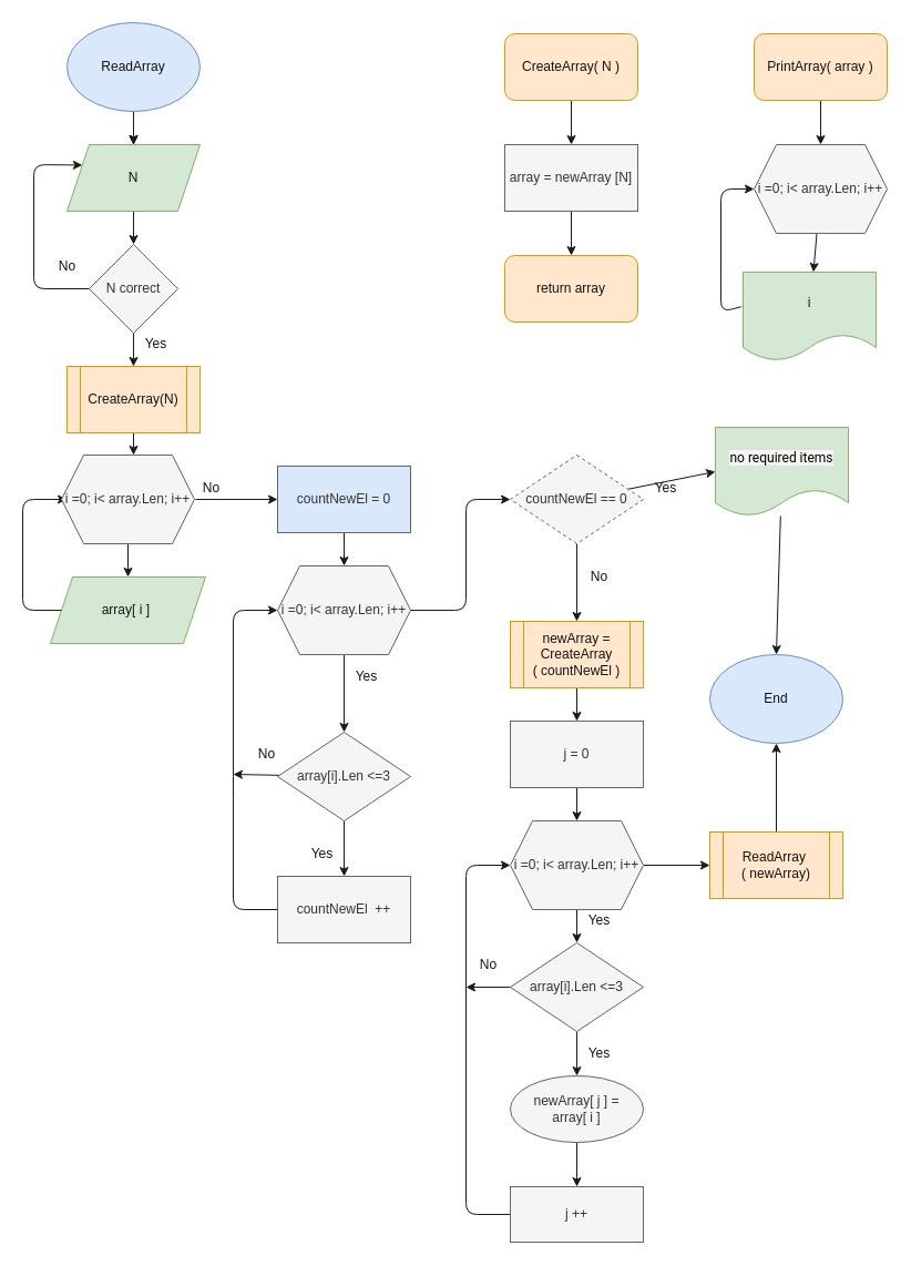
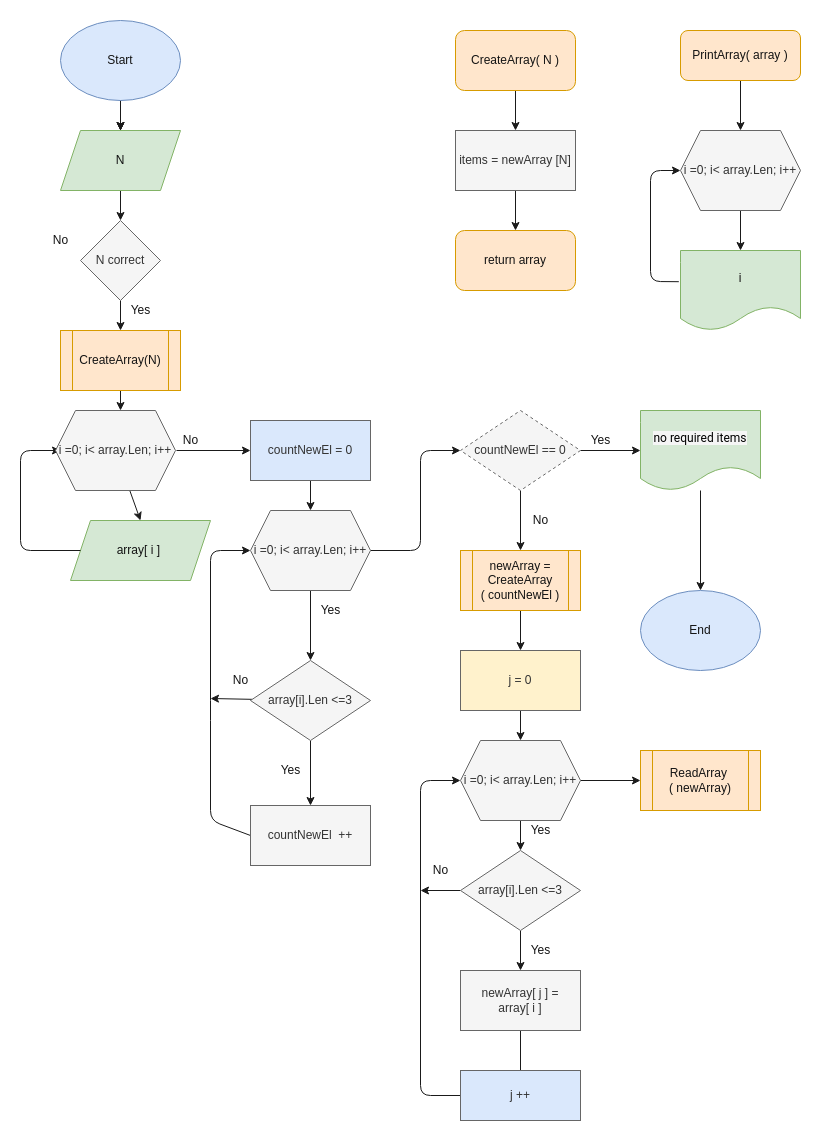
  <mxCell id="0" />
  <mxCell id="1" parent="0" />
  <mxCell id="2" value="" style="edgeStyle=none;html=1;fontColor=#141414;" parent="1" source="5" target="7" edge="1"><mxGeometry relative="1" as="geometry" /></mxCell>
  <mxCell id="3" style="edgeStyle=none;html=1;entryX=0.5;entryY=0;entryDx=0;entryDy=0;fontColor=#141414;" parent="1" source="5" target="7" edge="1"><mxGeometry relative="1" as="geometry" /></mxCell>
  <mxCell id="4" style="edgeStyle=none;html=1;fontColor=#141414;strokeColor=#1A1A1A;" parent="1" source="5" edge="1"><mxGeometry relative="1" as="geometry"><mxPoint x="120" y="130" as="targetPoint" /></mxGeometry></mxCell>
- <mxCell id="5" value="&lt;font color=&quot;#141414&quot;&gt;ReadArray&lt;/font&gt;" style="ellipse;whiteSpace=wrap;html=1;fillColor=#dae8fc;strokeColor=#6c8ebf;" parent="1" vertex="1"><mxGeometry x="60" y="20" width="120" height="80" as="geometry" /></mxCell>
+ <mxCell id="5" value="&lt;font color=&quot;#141414&quot;&gt;Start&lt;/font&gt;" style="ellipse;whiteSpace=wrap;html=1;fillColor=#dae8fc;strokeColor=#6c8ebf;" parent="1" vertex="1"><mxGeometry x="60" y="20" width="120" height="80" as="geometry" /></mxCell>
  <mxCell id="6" style="edgeStyle=none;html=1;fontColor=#141414;strokeColor=#1A1A1A;" parent="1" source="7" edge="1"><mxGeometry relative="1" as="geometry"><mxPoint x="120" y="220" as="targetPoint" /></mxGeometry></mxCell>
  <mxCell id="7" value="&lt;font color=&quot;#141414&quot;&gt;N&lt;/font&gt;" style="shape=parallelogram;perimeter=parallelogramPerimeter;whiteSpace=wrap;html=1;fixedSize=1;fillColor=#d5e8d4;strokeColor=#82b366;" parent="1" vertex="1"><mxGeometry x="60" y="130" width="120" height="60" as="geometry" /></mxCell>
  <mxCell id="8" style="edgeStyle=none;html=1;fontColor=#141414;strokeColor=#1A1A1A;" parent="1" source="9" edge="1"><mxGeometry relative="1" as="geometry"><mxPoint x="515" y="130" as="targetPoint" /></mxGeometry></mxCell>
  <mxCell id="9" value="&lt;font color=&quot;#141414&quot;&gt;CreateArray( N )&lt;/font&gt;" style="rounded=1;whiteSpace=wrap;html=1;fillColor=#ffe6cc;strokeColor=#d79b00;" parent="1" vertex="1"><mxGeometry x="455" y="30" width="120" height="60" as="geometry" /></mxCell>
  <mxCell id="10" style="edgeStyle=none;html=1;fontColor=#141414;strokeColor=#1A1A1A;" parent="1" source="11" edge="1"><mxGeometry relative="1" as="geometry"><mxPoint x="515" y="230" as="targetPoint" /></mxGeometry></mxCell>
- <mxCell id="11" value="array = newArray [N]" style="rounded=0;whiteSpace=wrap;html=1;fontColor=#333333;fillColor=#f5f5f5;strokeColor=#666666;" parent="1" vertex="1"><mxGeometry x="455" y="130" width="120" height="60" as="geometry" /></mxCell>
+ <mxCell id="11" value="items = newArray [N]" style="rounded=0;whiteSpace=wrap;html=1;fontColor=#333333;fillColor=#f5f5f5;strokeColor=#666666;" parent="1" vertex="1"><mxGeometry x="455" y="130" width="120" height="60" as="geometry" /></mxCell>
  <mxCell id="12" value="&lt;font color=&quot;#141414&quot;&gt;return array&lt;/font&gt;" style="rounded=1;whiteSpace=wrap;html=1;fillColor=#ffe6cc;strokeColor=#d79b00;" parent="1" vertex="1"><mxGeometry x="455" y="230" width="120" height="60" as="geometry" /></mxCell>
  <mxCell id="13" style="edgeStyle=none;html=1;fontColor=#141414;strokeColor=#1A1A1A;" parent="1" source="14" edge="1"><mxGeometry relative="1" as="geometry"><mxPoint x="120" y="410" as="targetPoint" /></mxGeometry></mxCell>
  <mxCell id="14" value="&lt;font color=&quot;#141414&quot;&gt;CreateArray(N)&lt;/font&gt;" style="shape=process;whiteSpace=wrap;html=1;backgroundOutline=1;fillColor=#ffe6cc;strokeColor=#d79b00;" parent="1" vertex="1"><mxGeometry x="60" y="330" width="120" height="60" as="geometry" /></mxCell>
  <mxCell id="15" style="edgeStyle=none;html=1;exitX=0.033;exitY=1;exitDx=0;exitDy=0;fontColor=#141414;strokeColor=#1A1A1A;entryX=0;entryY=0.5;entryDx=0;entryDy=0;exitPerimeter=0;" parent="1" source="55" edge="1" target="19"><mxGeometry relative="1" as="geometry"><mxPoint x="220" y="450" as="targetPoint" /><mxPoint x="160" y="510" as="sourcePoint" /></mxGeometry></mxCell>
- <mxCell id="16" value="&lt;font color=&quot;#141414&quot;&gt;array[ i ]&amp;nbsp;&lt;br&gt;&lt;/font&gt;" style="shape=parallelogram;perimeter=parallelogramPerimeter;whiteSpace=wrap;html=1;fixedSize=1;fillColor=#d5e8d4;strokeColor=#82b366;" parent="1" vertex="1"><mxGeometry x="45" y="520" width="140" height="60" as="geometry" /></mxCell>
+ <mxCell id="16" value="&lt;font color=&quot;#141414&quot;&gt;array[ i ]&amp;nbsp;&lt;br&gt;&lt;/font&gt;" style="shape=parallelogram;perimeter=parallelogramPerimeter;whiteSpace=wrap;html=1;fixedSize=1;fillColor=#d5e8d4;strokeColor=#82b366;" parent="1" vertex="1"><mxGeometry x="70" y="520" width="140" height="60" as="geometry" /></mxCell>
  <mxCell id="17" style="edgeStyle=none;html=1;entryX=0;entryY=0.5;entryDx=0;entryDy=0;fontColor=#141414;strokeColor=#1A1A1A;exitX=0;exitY=0.5;exitDx=0;exitDy=0;" parent="1" source="16" edge="1"><mxGeometry relative="1" as="geometry"><Array as="points"><mxPoint x="20" y="550" /><mxPoint x="20" y="450" /></Array><mxPoint x="40" y="630" as="sourcePoint" /><mxPoint x="60" y="450" as="targetPoint" /></mxGeometry></mxCell>
  <mxCell id="18" style="edgeStyle=none;html=1;entryX=0.5;entryY=0;entryDx=0;entryDy=0;strokeColor=#1A1A1A;" edge="1" parent="1" source="19" target="22"><mxGeometry relative="1" as="geometry" /></mxCell>
  <mxCell id="19" value="countNewEl = 0" style="rounded=0;whiteSpace=wrap;html=1;fontColor=#333333;fillColor=#dae8fc;strokeColor=#666666;" parent="1" vertex="1"><mxGeometry x="250" y="420" width="120" height="60" as="geometry" /></mxCell>
  <mxCell id="20" style="edgeStyle=none;html=1;exitX=0.5;exitY=1;exitDx=0;exitDy=0;fontColor=#141414;strokeColor=#1A1A1A;entryX=0.5;entryY=0;entryDx=0;entryDy=0;" parent="1" source="22" edge="1" target="25"><mxGeometry relative="1" as="geometry"><mxPoint x="280" y="610" as="targetPoint" /></mxGeometry></mxCell>
  <mxCell id="21" style="edgeStyle=none;html=1;exitX=1;exitY=0.5;exitDx=0;exitDy=0;fontColor=#141414;strokeColor=#1A1A1A;entryX=0;entryY=0.5;entryDx=0;entryDy=0;" parent="1" source="22" target="60" edge="1"><mxGeometry relative="1" as="geometry"><mxPoint x="380" y="440" as="targetPoint" /><Array as="points"><mxPoint x="420" y="550" /><mxPoint x="420" y="450" /></Array></mxGeometry></mxCell>
  <mxCell id="22" value="i =0; i&amp;lt; array.Len; i++" style="shape=hexagon;perimeter=hexagonPerimeter2;whiteSpace=wrap;html=1;fixedSize=1;fontColor=#333333;fillColor=#f5f5f5;strokeColor=#666666;" parent="1" vertex="1"><mxGeometry x="250" y="510" width="120" height="80" as="geometry" /></mxCell>
  <mxCell id="23" value="" style="edgeStyle=none;html=1;fontColor=#141414;strokeColor=#1A1A1A;" parent="1" source="25" target="27" edge="1"><mxGeometry relative="1" as="geometry" /></mxCell>
  <mxCell id="24" style="edgeStyle=none;html=1;strokeColor=#1A1A1A;" edge="1" parent="1" source="25"><mxGeometry relative="1" as="geometry"><mxPoint x="210" y="698" as="targetPoint" /></mxGeometry></mxCell>
  <mxCell id="25" value="array[i].Len &amp;lt;=3" style="rhombus;whiteSpace=wrap;html=1;fillColor=#f5f5f5;strokeColor=#666666;fontColor=#333333;" parent="1" vertex="1"><mxGeometry x="250" y="660" width="120" height="80" as="geometry" /></mxCell>
  <mxCell id="26" style="edgeStyle=none;html=1;entryX=0;entryY=0.5;entryDx=0;entryDy=0;fontColor=#141414;strokeColor=#1A1A1A;exitX=0;exitY=0.5;exitDx=0;exitDy=0;" parent="1" target="22" edge="1" source="27"><mxGeometry relative="1" as="geometry"><mxPoint x="220" y="830" as="sourcePoint" /><Array as="points"><mxPoint x="210" y="820" /><mxPoint x="210" y="710" /><mxPoint x="210" y="550" /></Array></mxGeometry></mxCell>
- <mxCell id="27" value="&lt;span&gt;countNewEl&amp;nbsp; ++&lt;/span&gt;" style="whiteSpace=wrap;html=1;fillColor=#f5f5f5;strokeColor=#666666;fontColor=#333333;" parent="1" vertex="1"><mxGeometry x="250" y="790" width="120" height="60" as="geometry" /></mxCell>
+ <mxCell id="27" value="&lt;span&gt;countNewEl&amp;nbsp; ++&lt;/span&gt;" style="whiteSpace=wrap;html=1;fillColor=#f5f5f5;strokeColor=#666666;fontColor=#333333;" parent="1" vertex="1"><mxGeometry x="250" y="805" width="120" height="60" as="geometry" /></mxCell>
  <mxCell id="28" value="Yes" style="text;html=1;align=center;verticalAlign=middle;resizable=0;points=[];autosize=1;strokeColor=none;fillColor=none;fontColor=#141414;" parent="1" vertex="1"><mxGeometry x="270" y="760" width="40" height="20" as="geometry" /></mxCell>
  <mxCell id="29" style="edgeStyle=none;html=1;fontColor=#141414;strokeColor=#1A1A1A;" edge="1" parent="1" source="30"><mxGeometry relative="1" as="geometry"><mxPoint x="520" y="650" as="targetPoint" /></mxGeometry></mxCell>
- <mxCell id="30" value="&lt;font color=&quot;#141414&quot;&gt;newArray = CreateArray&lt;br&gt;( countNewEl )&lt;/font&gt;" style="shape=process;whiteSpace=wrap;html=1;backgroundOutline=1;fillColor=#ffe6cc;strokeColor=#d79b00;" parent="1" vertex="1"><mxGeometry x="460" y="560" width="120" height="60" as="geometry" /></mxCell>
+ <mxCell id="30" value="&lt;font color=&quot;#141414&quot;&gt;newArray = CreateArray&lt;br&gt;( countNewEl )&lt;/font&gt;" style="shape=process;whiteSpace=wrap;html=1;backgroundOutline=1;fillColor=#ffe6cc;strokeColor=#d79b00;" parent="1" vertex="1"><mxGeometry x="460" y="550" width="120" height="60" as="geometry" /></mxCell>
  <mxCell id="31" style="edgeStyle=none;html=1;entryX=0.5;entryY=0;entryDx=0;entryDy=0;fontColor=#141414;strokeColor=#1A1A1A;" parent="1" source="33" edge="1"><mxGeometry relative="1" as="geometry"><mxPoint x="520" y="850" as="targetPoint" /></mxGeometry></mxCell>
  <mxCell id="32" style="edgeStyle=none;html=1;entryX=0;entryY=0.5;entryDx=0;entryDy=0;fontColor=#141414;strokeColor=#1A1A1A;" edge="1" parent="1" source="33" target="47"><mxGeometry relative="1" as="geometry" /></mxCell>
  <mxCell id="33" value="i =0; i&amp;lt; array.Len; i++" style="shape=hexagon;perimeter=hexagonPerimeter2;whiteSpace=wrap;html=1;fixedSize=1;fontColor=#333333;fillColor=#f5f5f5;strokeColor=#666666;" parent="1" vertex="1"><mxGeometry x="460" y="740" width="120" height="80" as="geometry" /></mxCell>
  <mxCell id="34" style="edgeStyle=none;html=1;entryX=0.5;entryY=0;entryDx=0;entryDy=0;fontColor=#141414;strokeColor=#1A1A1A;" edge="1" parent="1" source="35" target="33"><mxGeometry relative="1" as="geometry" /></mxCell>
- <mxCell id="35" value="j = 0" style="whiteSpace=wrap;html=1;fillColor=#f5f5f5;strokeColor=#666666;fontColor=#333333;" parent="1" vertex="1"><mxGeometry x="460" y="650" width="120" height="60" as="geometry" /></mxCell>
- <mxCell id="36" style="edgeStyle=none;html=1;entryX=0.5;entryY=0;entryDx=0;entryDy=0;fontColor=#141414;strokeColor=#1A1A1A;" parent="1" source="37" target="39" edge="1"><mxGeometry relative="1" as="geometry" /></mxCell>
- <mxCell id="37" value="&lt;span&gt;newArray[ j ] = &lt;br&gt;array[ i ]&lt;/span&gt;" style="ellipse;whiteSpace=wrap;html=1;fillColor=#f5f5f5;strokeColor=#666666;fontColor=#333333;" parent="1" vertex="1"><mxGeometry x="460" y="970" width="120" height="60" as="geometry" /></mxCell>
+ <mxCell id="35" value="j = 0" style="whiteSpace=wrap;html=1;fillColor=#fff2cc;strokeColor=#666666;fontColor=#333333;" parent="1" vertex="1"><mxGeometry x="460" y="650" width="120" height="60" as="geometry" /></mxCell>
+ <mxCell id="36" style="edgeStyle=none;html=1;entryX=0.5;entryY=0;entryDx=0;entryDy=0;fontColor=#141414;strokeColor=#1A1A1A;endArrow=none;" parent="1" source="37" target="39" edge="1"><mxGeometry relative="1" as="geometry" /></mxCell>
+ <mxCell id="37" value="&lt;span&gt;newArray[ j ] = &lt;br&gt;array[ i ]&lt;/span&gt;" style="whiteSpace=wrap;html=1;fillColor=#f5f5f5;strokeColor=#666666;fontColor=#333333;" parent="1" vertex="1"><mxGeometry x="460" y="970" width="120" height="60" as="geometry" /></mxCell>
  <mxCell id="38" style="edgeStyle=none;html=1;exitX=0;exitY=0.5;exitDx=0;exitDy=0;entryX=0;entryY=0.5;entryDx=0;entryDy=0;fontColor=#141414;strokeColor=#1A1A1A;" parent="1" source="39" target="33" edge="1"><mxGeometry relative="1" as="geometry"><Array as="points"><mxPoint x="420" y="1095" /><mxPoint x="420" y="780" /></Array></mxGeometry></mxCell>
- <mxCell id="39" value="j ++" style="whiteSpace=wrap;html=1;fillColor=#f5f5f5;strokeColor=#666666;fontColor=#333333;" parent="1" vertex="1"><mxGeometry x="460" y="1070" width="120" height="50" as="geometry" /></mxCell>
+ <mxCell id="39" value="j ++" style="whiteSpace=wrap;html=1;fillColor=#dae8fc;strokeColor=#666666;fontColor=#333333;" parent="1" vertex="1"><mxGeometry x="460" y="1070" width="120" height="50" as="geometry" /></mxCell>
  <mxCell id="40" style="edgeStyle=none;html=1;fontColor=#141414;strokeColor=#1A1A1A;" parent="1" source="41" edge="1"><mxGeometry relative="1" as="geometry"><mxPoint x="740" y="130" as="targetPoint" /></mxGeometry></mxCell>
- <mxCell id="41" value="&lt;font color=&quot;#141414&quot;&gt;PrintArray( array )&lt;/font&gt;" style="rounded=1;whiteSpace=wrap;html=1;fillColor=#ffe6cc;strokeColor=#d79b00;" parent="1" vertex="1"><mxGeometry x="680" y="30" width="120" height="60" as="geometry" /></mxCell>
+ <mxCell id="41" value="&lt;font color=&quot;#141414&quot;&gt;PrintArray( array )&lt;/font&gt;" style="rounded=1;whiteSpace=wrap;html=1;fillColor=#ffe6cc;strokeColor=#d79b00;" parent="1" vertex="1"><mxGeometry x="680" y="30" width="120" height="50" as="geometry" /></mxCell>
  <mxCell id="42" style="edgeStyle=none;html=1;fontColor=#141414;strokeColor=#1A1A1A;" parent="1" source="43" target="45" edge="1"><mxGeometry relative="1" as="geometry"><mxPoint x="740" y="250" as="targetPoint" /></mxGeometry></mxCell>
  <mxCell id="43" value="i =0; i&amp;lt; array.Len; i++" style="shape=hexagon;perimeter=hexagonPerimeter2;whiteSpace=wrap;html=1;fixedSize=1;fontColor=#333333;fillColor=#f5f5f5;strokeColor=#666666;" parent="1" vertex="1"><mxGeometry x="680" y="130" width="120" height="80" as="geometry" /></mxCell>
  <mxCell id="44" style="edgeStyle=none;html=1;fontColor=#141414;strokeColor=#1A1A1A;entryX=0;entryY=0.5;entryDx=0;entryDy=0;exitX=-0.014;exitY=0.39;exitDx=0;exitDy=0;exitPerimeter=0;" parent="1" source="45" target="43" edge="1"><mxGeometry relative="1" as="geometry"><mxPoint x="640" y="290" as="targetPoint" /><Array as="points"><mxPoint x="650" y="281" /><mxPoint x="650" y="170" /></Array></mxGeometry></mxCell>
- <mxCell id="45" value="&lt;font color=&quot;#141414&quot;&gt;i&lt;/font&gt;" style="shape=document;whiteSpace=wrap;html=1;boundedLbl=1;fillColor=#d5e8d4;strokeColor=#82b366;" parent="1" vertex="1"><mxGeometry x="670" y="245" width="120" height="80" as="geometry" /></mxCell>
- <mxCell id="46" style="edgeStyle=none;html=1;entryX=0.5;entryY=1;entryDx=0;entryDy=0;fontSize=10;fontColor=#141414;strokeColor=#1A1A1A;" edge="1" parent="1" source="47" target="48"><mxGeometry relative="1" as="geometry" /></mxCell>
+ <mxCell id="45" value="&lt;font color=&quot;#141414&quot;&gt;i&lt;/font&gt;" style="shape=document;whiteSpace=wrap;html=1;boundedLbl=1;fillColor=#d5e8d4;strokeColor=#82b366;" parent="1" vertex="1"><mxGeometry x="680" y="250" width="120" height="80" as="geometry" /></mxCell>
  <mxCell id="47" value="&lt;font color=&quot;#141414&quot;&gt;ReadArray&amp;nbsp;&lt;br&gt;( newArray)&lt;/font&gt;" style="shape=process;whiteSpace=wrap;html=1;backgroundOutline=1;fillColor=#ffe6cc;strokeColor=#d79b00;" parent="1" vertex="1"><mxGeometry x="640" y="750" width="120" height="60" as="geometry" /></mxCell>
  <mxCell id="48" value="&lt;font color=&quot;#141414&quot;&gt;End&lt;/font&gt;" style="ellipse;whiteSpace=wrap;html=1;fillColor=#dae8fc;strokeColor=#6c8ebf;" parent="1" vertex="1"><mxGeometry x="640" y="590" width="120" height="80" as="geometry" /></mxCell>
  <mxCell id="49" value="&lt;font color=&quot;#141414&quot;&gt;No&lt;/font&gt;" style="text;html=1;align=center;verticalAlign=middle;resizable=0;points=[];autosize=1;strokeColor=none;fillColor=none;" vertex="1" parent="1"><mxGeometry x="225" y="670" width="30" height="20" as="geometry" /></mxCell>
  <mxCell id="50" style="edgeStyle=none;html=1;entryX=0.5;entryY=0;entryDx=0;entryDy=0;fontColor=#141414;strokeColor=#1A1A1A;" edge="1" parent="1" source="52" target="37"><mxGeometry relative="1" as="geometry" /></mxCell>
  <mxCell id="51" style="edgeStyle=none;html=1;fontColor=#141414;strokeColor=#1A1A1A;" edge="1" parent="1" source="52"><mxGeometry relative="1" as="geometry"><mxPoint x="420" y="890" as="targetPoint" /></mxGeometry></mxCell>
  <mxCell id="52" value="array[i].Len &amp;lt;=3" style="rhombus;whiteSpace=wrap;html=1;fillColor=#f5f5f5;strokeColor=#666666;fontColor=#333333;" vertex="1" parent="1"><mxGeometry x="460" y="850" width="120" height="80" as="geometry" /></mxCell>
  <mxCell id="53" value="No" style="text;html=1;align=center;verticalAlign=middle;resizable=0;points=[];autosize=1;strokeColor=none;fillColor=none;fontColor=#141414;" vertex="1" parent="1"><mxGeometry x="425" y="860" width="30" height="20" as="geometry" /></mxCell>
  <mxCell id="54" value="Yes" style="text;html=1;align=center;verticalAlign=middle;resizable=0;points=[];autosize=1;strokeColor=none;fillColor=none;fontColor=#141414;" vertex="1" parent="1"><mxGeometry x="520" y="940" width="40" height="20" as="geometry" /></mxCell>
  <mxCell id="55" value="No" style="text;html=1;align=center;verticalAlign=middle;resizable=0;points=[];autosize=1;strokeColor=none;fillColor=none;fontColor=#141414;" vertex="1" parent="1"><mxGeometry x="175" y="430" width="30" height="20" as="geometry" /></mxCell>
  <mxCell id="56" value="Yes" style="text;html=1;align=center;verticalAlign=middle;resizable=0;points=[];autosize=1;strokeColor=none;fillColor=none;fontColor=#141414;" vertex="1" parent="1"><mxGeometry x="310" y="600" width="40" height="20" as="geometry" /></mxCell>
  <mxCell id="57" value="Yes" style="text;html=1;align=center;verticalAlign=middle;resizable=0;points=[];autosize=1;strokeColor=none;fillColor=none;fontColor=#141414;" vertex="1" parent="1"><mxGeometry x="520" y="820" width="40" height="20" as="geometry" /></mxCell>
  <mxCell id="58" style="edgeStyle=none;html=1;entryX=0.5;entryY=0;entryDx=0;entryDy=0;fontColor=#141414;strokeColor=#1A1A1A;" edge="1" parent="1" source="60" target="30"><mxGeometry relative="1" as="geometry" /></mxCell>
  <mxCell id="59" style="edgeStyle=none;html=1;fontColor=#141414;strokeColor=#1A1A1A;entryX=0;entryY=0.5;entryDx=0;entryDy=0;" edge="1" parent="1" source="60" target="63"><mxGeometry relative="1" as="geometry"><mxPoint x="620" y="450" as="targetPoint" /></mxGeometry></mxCell>
  <mxCell id="60" value="countNewEl == 0" style="rhombus;whiteSpace=wrap;html=1;fillColor=#f5f5f5;strokeColor=#666666;fontColor=#333333;dashed=1;" vertex="1" parent="1"><mxGeometry x="460" y="410" width="120" height="80" as="geometry" /></mxCell>
  <mxCell id="61" value="No" style="text;html=1;align=center;verticalAlign=middle;resizable=0;points=[];autosize=1;strokeColor=none;fillColor=none;fontColor=#141414;" vertex="1" parent="1"><mxGeometry x="525" y="510" width="30" height="20" as="geometry" /></mxCell>
  <mxCell id="62" style="edgeStyle=none;html=1;entryX=0.5;entryY=0;entryDx=0;entryDy=0;fontSize=10;fontColor=#141414;strokeColor=#1A1A1A;" edge="1" parent="1" source="63" target="48"><mxGeometry relative="1" as="geometry" /></mxCell>
- <mxCell id="63" value="&lt;span style=&quot;color: rgb(0 , 0 , 0) ; font-family: &amp;#34;roboto&amp;#34; , &amp;#34;robotodraft&amp;#34; , &amp;#34;helvetica&amp;#34; , &amp;#34;arial&amp;#34; , sans-serif ; background-color: rgb(245 , 245 , 245)&quot;&gt;&lt;font style=&quot;font-size: 12px&quot;&gt;no required items&lt;/font&gt;&lt;/span&gt;" style="shape=document;whiteSpace=wrap;html=1;boundedLbl=1;fillColor=#d5e8d4;strokeColor=#82b366;" vertex="1" parent="1"><mxGeometry x="645" y="385" width="120" height="80" as="geometry" /></mxCell>
+ <mxCell id="63" value="&lt;span style=&quot;color: rgb(0 , 0 , 0) ; font-family: &amp;#34;roboto&amp;#34; , &amp;#34;robotodraft&amp;#34; , &amp;#34;helvetica&amp;#34; , &amp;#34;arial&amp;#34; , sans-serif ; background-color: rgb(245 , 245 , 245)&quot;&gt;&lt;font style=&quot;font-size: 12px&quot;&gt;no required items&lt;/font&gt;&lt;/span&gt;" style="shape=document;whiteSpace=wrap;html=1;boundedLbl=1;fillColor=#d5e8d4;strokeColor=#82b366;" vertex="1" parent="1"><mxGeometry x="640" y="410" width="120" height="80" as="geometry" /></mxCell>
  <mxCell id="64" value="Yes" style="text;html=1;align=center;verticalAlign=middle;resizable=0;points=[];autosize=1;strokeColor=none;fillColor=none;fontSize=12;fontColor=#141414;" vertex="1" parent="1"><mxGeometry x="580" y="430" width="40" height="20" as="geometry" /></mxCell>
- <mxCell id="65" style="edgeStyle=none;html=1;exitX=0;exitY=0.5;exitDx=0;exitDy=0;entryX=0;entryY=0.25;entryDx=0;entryDy=0;fontSize=12;fontColor=#141414;strokeColor=#1A1A1A;" edge="1" parent="1" source="67" target="7"><mxGeometry relative="1" as="geometry"><Array as="points"><mxPoint x="30" y="260" /><mxPoint x="30" y="148" /></Array></mxGeometry></mxCell>
  <mxCell id="66" style="edgeStyle=none;html=1;entryX=0.5;entryY=0;entryDx=0;entryDy=0;fontSize=12;fontColor=#141414;strokeColor=#1A1A1A;" edge="1" parent="1" source="67" target="14"><mxGeometry relative="1" as="geometry" /></mxCell>
  <mxCell id="67" value="N correct" style="rhombus;whiteSpace=wrap;html=1;fontColor=#333333;fillColor=#f5f5f5;strokeColor=#666666;" vertex="1" parent="1"><mxGeometry x="80" y="220" width="80" height="80" as="geometry" /></mxCell>
  <mxCell id="68" value="No" style="text;html=1;align=center;verticalAlign=middle;resizable=0;points=[];autosize=1;strokeColor=none;fillColor=none;fontSize=12;fontColor=#141414;" vertex="1" parent="1"><mxGeometry x="45" y="230" width="30" height="20" as="geometry" /></mxCell>
  <mxCell id="69" value="Yes" style="text;html=1;align=center;verticalAlign=middle;resizable=0;points=[];autosize=1;strokeColor=none;fillColor=none;fontSize=12;fontColor=#141414;" vertex="1" parent="1"><mxGeometry x="120" y="300" width="40" height="20" as="geometry" /></mxCell>
  <mxCell id="70" style="edgeStyle=none;html=1;entryX=0.5;entryY=0;entryDx=0;entryDy=0;fontSize=12;fontColor=#141414;strokeColor=#1A1A1A;" edge="1" parent="1" source="71" target="16"><mxGeometry relative="1" as="geometry" /></mxCell>
  <mxCell id="71" value="i =0; i&amp;lt; array.Len; i++" style="shape=hexagon;perimeter=hexagonPerimeter2;whiteSpace=wrap;html=1;fixedSize=1;fontColor=#333333;fillColor=#f5f5f5;strokeColor=#666666;" vertex="1" parent="1"><mxGeometry x="55" y="410" width="120" height="80" as="geometry" /></mxCell>
